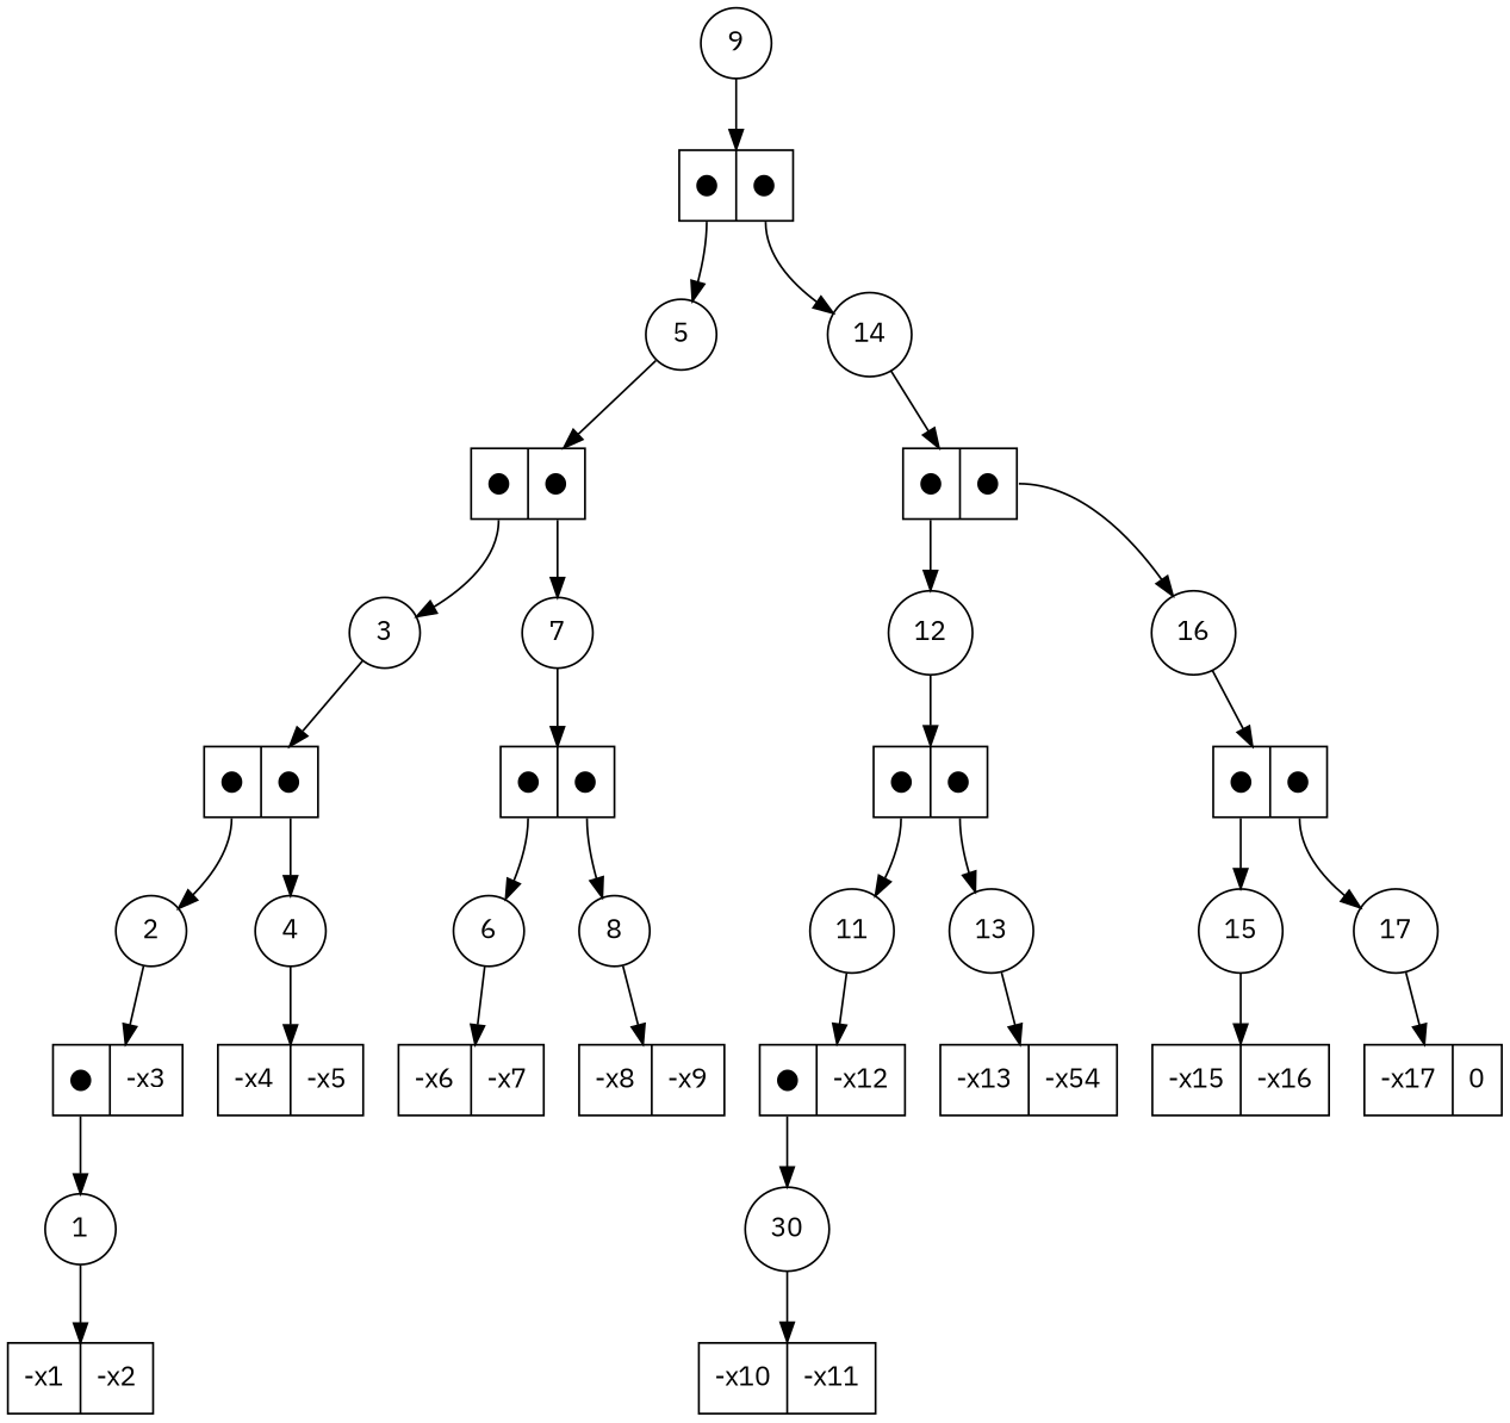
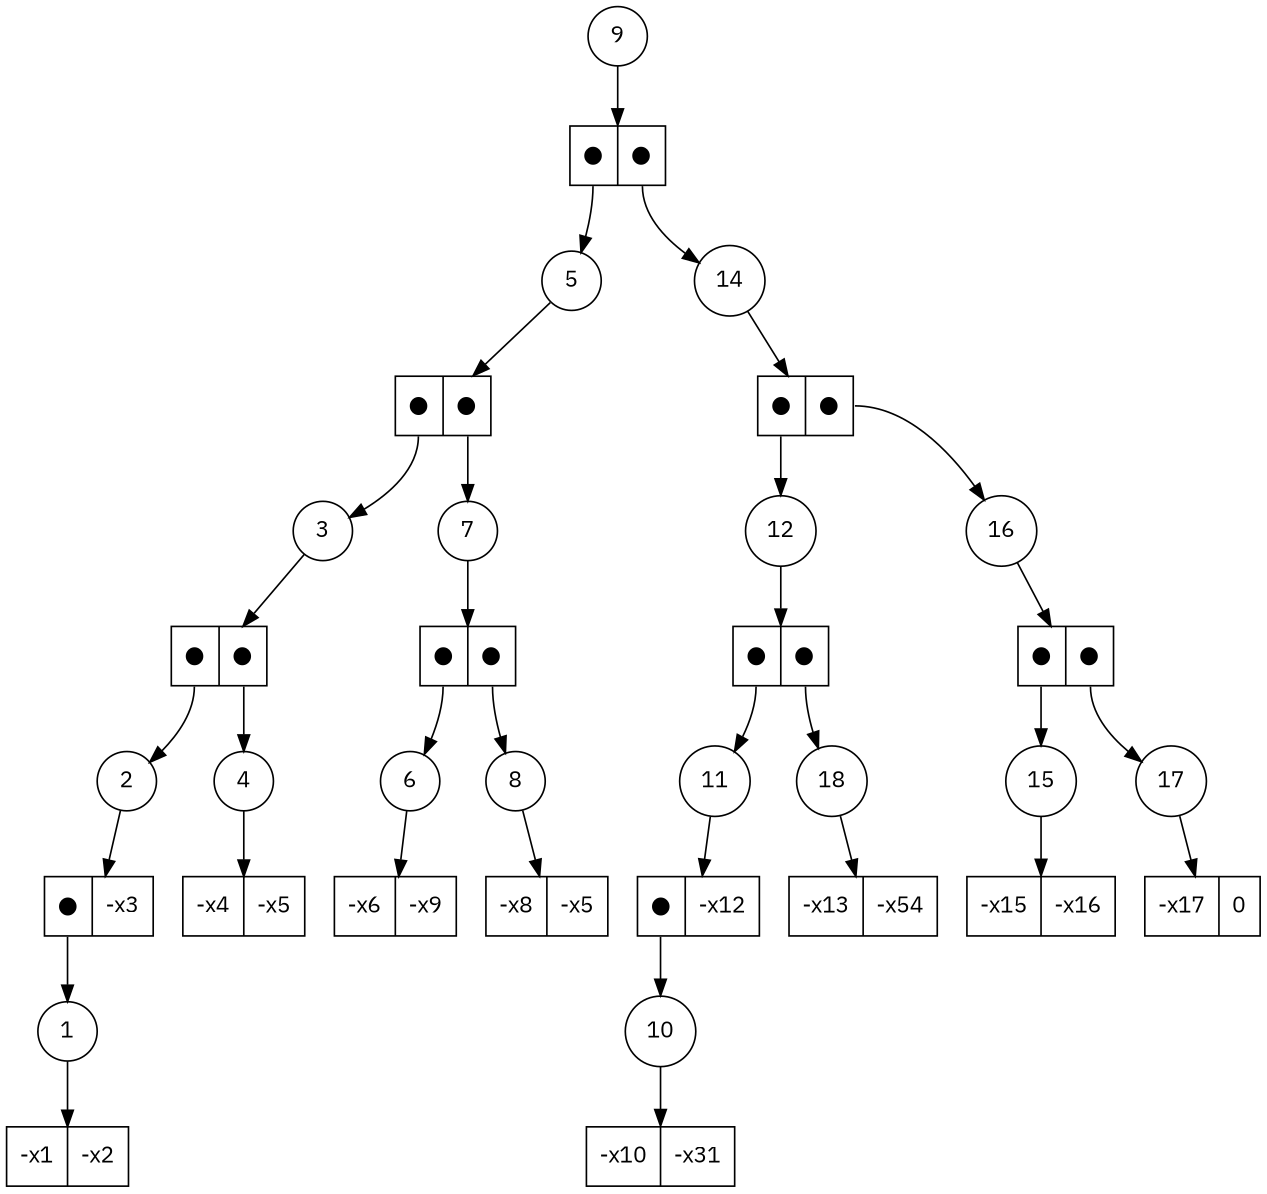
  digraph {
    fontname="IBM Plex Sans"
    node [fontname="IBM Plex Sans" shape=circle]
    edge [fontname="IBM Plex Sans"]
    n1 [label=9]
    n2 [label="<f0> ●|<f1> ●" shape=record]
    n3 [label=5]
    n4 [label=14]
    n5 [label="<f0> ●|<f1> ●" shape=record]
    n6 [label="<f0> ●|<f1> ●" shape=record]
    n7 [label=3]
    n8 [label=7]
    n9 [label="<f0> ●|<f1> ●" shape=record]
    n10 [label="<f0> ●|<f1> ●" shape=record]
    n11 [label=2]
    n12 [label=4]
    n13 [label="<f0> ●|<f1> -x3" shape=record]
    n14 [label="<f0> -x4|<f1> -x5" shape=record]
    n15 [label=1]
    n16 [label="<f0> -x1|<f1> -x2" shape=record]
    n17 [label=6]
    n18 [label=8]
-   n19 [label="<f0> -x6|<f1> -x7" shape=record]
-   n20 [label="<f0> -x8|<f1> -x9" shape=record]
+   n19 [label="<f0> -x6|<f1> -x9" shape=record]
+   n20 [label="<f0> -x8|<f1> -x5" shape=record]
    n21 [label=12]
    n22 [label=16]
    n23 [label="<f0> ●|<f1> ●" shape=record]
    n24 [label="<f0> ●|<f1> ●" shape=record]
    n25 [label=11]
-   n26 [label=13]
+   n26 [label=18]
    n27 [label="<f0> ●|<f1> -x12" shape=record]
    n28 [label="<f0> -x13|<f1> -x54" shape=record]
-   n29 [label=30]
-   n30 [label="<f0> -x10|<f1> -x11" shape=record]
+   n29 [label=10]
+   n30 [label="<f0> -x10|<f1> -x31" shape=record]
    n31 [label=15]
    n32 [label=17]
    n33 [label="<f0> -x15|<f1> -x16" shape=record]
    n34 [label="<f0> -x17|<f1> 0" shape=record]
    n1 -> n2
    n2 -> n3 [tailport=f0]
    n2 -> n4 [tailport=f1]
    n3 -> n5
    n4 -> n6
    n5 -> n7 [tailport=f0]
    n5 -> n8 [tailport=f1]
    n6 -> n21 [tailport=f0]
    n6 -> n22 [tailport=f1]
    n7 -> n9
    n8 -> n10
    n9 -> n11 [tailport=f0]
    n9 -> n12 [tailport=f1]
    n10 -> n17 [tailport=f0]
    n10 -> n18 [tailport=f1]
    n11 -> n13
    n12 -> n14
    n13 -> n15 [tailport=f0]
    n15 -> n16
    n17 -> n19
    n18 -> n20
    n21 -> n23
    n22 -> n24
    n23 -> n25 [tailport=f0]
    n23 -> n26 [tailport=f1]
    n24 -> n31 [tailport=f0]
    n24 -> n32 [tailport=f1]
    n25 -> n27
    n26 -> n28
    n27 -> n29 [tailport=f0]
    n29 -> n30
    n31 -> n33
    n32 -> n34
  }
